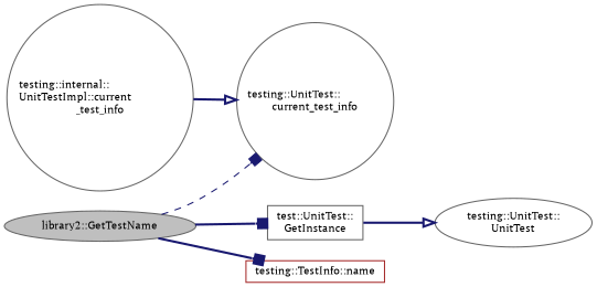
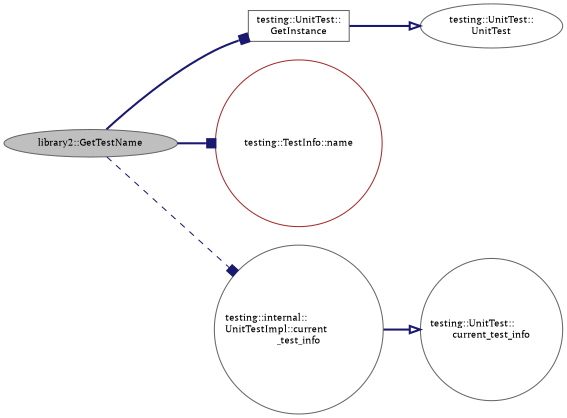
  digraph {
    fontname="PT Serif"
    rankdir=LR
    node [color=gray40 fontname="PT Serif" fontsize=10 shape=ellipse]
    edge [arrowhead=box color=midnightblue fontname="PT Serif" fontsize=10 labelfontname=Helvetica labelfontsize=10 style=bold]
    n1 [fillcolor=grey75 fontcolor=black height=0.2 label="library2::GetTestName" style=filled width=0.4]
    n2 [height=0.2 label="testing::UnitTest::\lcurrent_test_info" shape=circle width=0.4]
-   n3 [height=0.2 label="test::UnitTest::\lGetInstance" shape=box width=0.4]
-   n4 [color=brown height=0.2 label="testing::TestInfo::name" shape=box width=0.4]
+   n3 [height=0.2 label="testing::UnitTest::\lGetInstance" shape=box width=0.4]
+   n4 [color=brown height=0.2 label="testing::TestInfo::name" shape=circle width=0.4]
    n5 [height=0.2 label="testing::UnitTest::\lUnitTest" width=0.4]
    n6 [height=0.2 label="testing::internal::\lUnitTestImpl::current\l_test_info" shape=circle width=0.4]
-   n1 -> n2 [style=dashed]
+   n1 -> n6 [style=dashed]
    n1 -> n3
    n1 -> n4
    n3 -> n5 [arrowhead=onormal]
    n6 -> n2 [arrowhead=onormal]
  }
